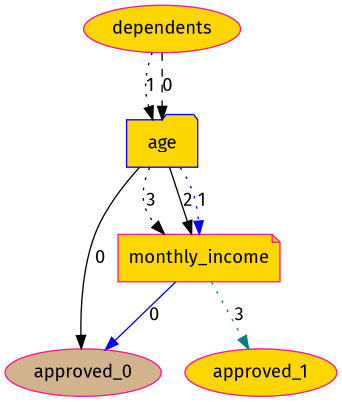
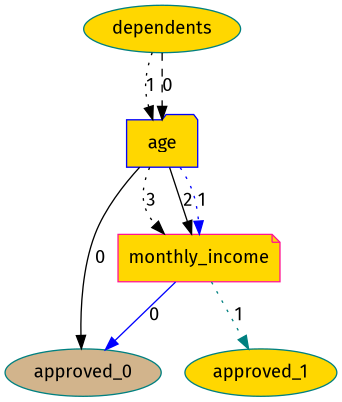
  digraph {
    fontname="Fira Sans"
    node [color=teal fillcolor=gold fontname="Fira Sans" shape=ellipse style=filled]
    edge [color=black fontname="Fira Sans" style=dotted]
-   n1 [color=deeppink label=approved_1]
-   n2 [color=deeppink fillcolor=tan label=approved_0]
+   n1 [label=approved_1]
+   n2 [fillcolor=tan label=approved_0]
    n3 [color=deeppink label=monthly_income shape=note]
    n4 [color=blue label=age shape=folder]
-   n5 [color=deeppink label=dependents]
-   n3 -> n1 [color=teal label=3]
+   n5 [label=dependents]
+   n3 -> n1 [color=teal label=1]
    n3 -> n2 [color=blue label=0 style=solid]
    n4 -> n2 [label=0 style=solid]
    n4 -> n3 [label=3]
    n4 -> n3 [label=2 style=solid]
    n4 -> n3 [color=blue label=1]
    n5 -> n4 [label=1]
    n5 -> n4 [label=0 style=dashed]
  }
